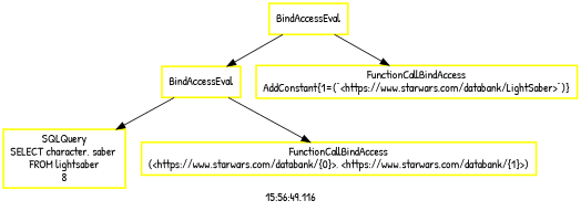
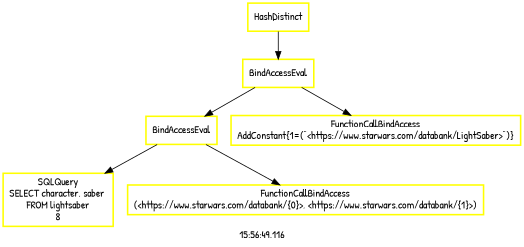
  digraph {
    label="15:56:49.116"
    fontname="Patrick Hand"
    node [color=yellow fontcolor=black shape=rectangle style=bold fontname="Patrick Hand"]
    edge [color=black fontname="Patrick Hand"]
+   n1 [label=HashDistinct]
    n2 [label=BindAccessEval]
    n3 [label=BindAccessEval]
    n4 [label="FunctionCallBindAccess\nAddConstant{1=(\"<https://www.starwars.com/databank/LightSaber>\")}"]
    n5 [label="SQLQuery\nSELECT character, saber \nFROM lightsaber\n8"]
    n6 [label="FunctionCallBindAccess\n(<https://www.starwars.com/databank/{0}>, <https://www.starwars.com/databank/{1}>)"]
+   n1 -> n2
    n2 -> n3
    n2 -> n4
    n3 -> n5
    n3 -> n6
  }
